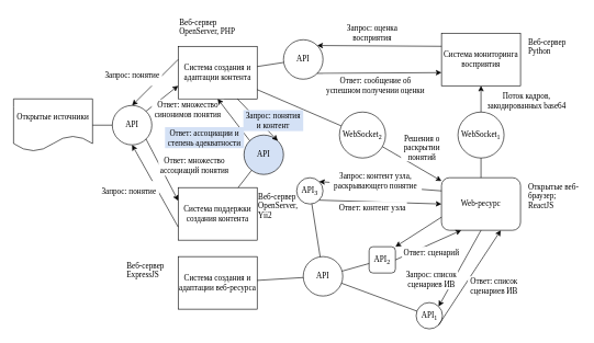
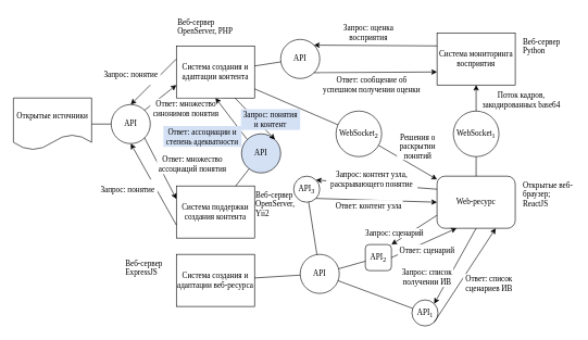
  <mxCell id="0" />
  <mxCell id="1" parent="0" />
  <mxCell id="2" value="Система создания и адаптации веб-ресурса" style="rounded=0;whiteSpace=wrap;html=1;fontFamily=Times New Roman;" vertex="1" parent="1"><mxGeometry x="270" y="390" width="120" height="80" as="geometry" /></mxCell>
  <mxCell id="3" value="Web-ресурс" style="rounded=1;whiteSpace=wrap;html=1;fontFamily=Times New Roman;" vertex="1" parent="1"><mxGeometry x="670" y="270" width="120" height="80" as="geometry" /></mxCell>
  <mxCell id="4" value="API" style="ellipse;whiteSpace=wrap;html=1;aspect=fixed;fontFamily=Times New Roman;verticalAlign=middle;" vertex="1" parent="1"><mxGeometry x="460" y="390" width="60" height="60" as="geometry" /></mxCell>
  <mxCell id="5" value="API&lt;sub&gt;1&lt;/sub&gt;" style="ellipse;whiteSpace=wrap;html=1;aspect=fixed;fontFamily=Times New Roman;verticalAlign=middle;" vertex="1" parent="1"><mxGeometry x="631.5" y="460" width="40" height="40" as="geometry" /></mxCell>
  <mxCell id="6" value="" style="endArrow=none;html=1;fontFamily=Times New Roman;" edge="1" parent="1" source="2" target="4"><mxGeometry width="50" height="50" relative="1" as="geometry"><mxPoint x="270" y="500" as="sourcePoint" /><mxPoint x="320" y="450" as="targetPoint" /></mxGeometry></mxCell>
  <mxCell id="7" value="" style="endArrow=none;html=1;fontFamily=Times New Roman;" edge="1" parent="1" source="4" target="5"><mxGeometry width="50" height="50" relative="1" as="geometry"><mxPoint x="400" y="400" as="sourcePoint" /><mxPoint x="450" y="400" as="targetPoint" /></mxGeometry></mxCell>
  <mxCell id="8" value="" style="endArrow=classic;html=1;fontFamily=Times New Roman;entryX=1;entryY=0;entryDx=0;entryDy=0;exitX=0.5;exitY=1;exitDx=0;exitDy=0;" edge="1" parent="1" source="3" target="5"><mxGeometry width="50" height="50" relative="1" as="geometry"><mxPoint x="530" y="510" as="sourcePoint" /><mxPoint x="580" y="460" as="targetPoint" /></mxGeometry></mxCell>
- <mxCell id="9" value="Запрос: список сценариев ИВ" style="text;html=1;align=center;verticalAlign=middle;whiteSpace=wrap;rounded=0;fontFamily=Times New Roman;fillColor=#ffffff;" vertex="1" parent="1"><mxGeometry x="615" y="410" width="80" height="30" as="geometry" /></mxCell>
+ <mxCell id="9" value="Запрос: список получении ИВ" style="text;html=1;align=center;verticalAlign=middle;whiteSpace=wrap;rounded=0;fontFamily=Times New Roman;fillColor=#ffffff;" vertex="1" parent="1"><mxGeometry x="615" y="410" width="80" height="30" as="geometry" /></mxCell>
  <mxCell id="10" value="" style="endArrow=classic;html=1;fontFamily=Times New Roman;entryX=0.75;entryY=1;entryDx=0;entryDy=0;exitX=1;exitY=1;exitDx=0;exitDy=0;" edge="1" parent="1" source="5" target="3"><mxGeometry width="50" height="50" relative="1" as="geometry"><mxPoint x="595.833" y="479.833" as="sourcePoint" /><mxPoint x="479.833" y="485.167" as="targetPoint" /></mxGeometry></mxCell>
  <mxCell id="11" value="Ответ: список сценариев ИВ" style="text;html=1;strokeColor=none;fillColor=#ffffff;align=center;verticalAlign=middle;whiteSpace=wrap;rounded=0;fontFamily=Times New Roman;" vertex="1" parent="1"><mxGeometry x="710" y="420" width="80" height="30" as="geometry" /></mxCell>
  <mxCell id="12" value="API&lt;sub&gt;2&lt;/sub&gt;" style="whiteSpace=wrap;html=1;aspect=fixed;fontFamily=Times New Roman;verticalAlign=middle;rounded=1;" vertex="1" parent="1"><mxGeometry x="560" y="375" width="40" height="40" as="geometry" /></mxCell>
  <mxCell id="13" value="" style="endArrow=classic;html=1;fontFamily=Times New Roman;entryX=1;entryY=0;entryDx=0;entryDy=0;exitX=0;exitY=0.75;exitDx=0;exitDy=0;" edge="1" parent="1" source="3" target="12"><mxGeometry width="50" height="50" relative="1" as="geometry"><mxPoint x="629.833" y="209.833" as="sourcePoint" /><mxPoint x="513.833" y="255.167" as="targetPoint" /></mxGeometry></mxCell>
+ <mxCell id="14" value="Запрос: сценарий" style="text;html=1;align=center;verticalAlign=middle;whiteSpace=wrap;rounded=0;fontFamily=Times New Roman;fillColor=#ffffff;" vertex="1" parent="1"><mxGeometry x="555" y="350" width="100" height="15" as="geometry" /></mxCell>
  <mxCell id="15" value="" style="endArrow=classic;html=1;fontFamily=Times New Roman;entryX=0.25;entryY=1;entryDx=0;entryDy=0;exitX=1;exitY=0.5;exitDx=0;exitDy=0;" edge="1" parent="1" source="12" target="3"><mxGeometry width="50" height="50" relative="1" as="geometry"><mxPoint x="564.333" y="414.333" as="sourcePoint" /><mxPoint x="740.333" y="360.333" as="targetPoint" /></mxGeometry></mxCell>
  <mxCell id="16" value="Ответ: сценарий" style="text;html=1;strokeColor=none;fillColor=#ffffff;align=center;verticalAlign=middle;whiteSpace=wrap;rounded=0;fontFamily=Times New Roman;" vertex="1" parent="1"><mxGeometry x="610" y="375" width="90" height="20" as="geometry" /></mxCell>
  <mxCell id="17" value="" style="endArrow=none;html=1;fontFamily=Times New Roman;" edge="1" parent="1" source="4" target="12"><mxGeometry width="50" height="50" relative="1" as="geometry"><mxPoint x="510" y="400" as="sourcePoint" /><mxPoint x="530" y="400" as="targetPoint" /></mxGeometry></mxCell>
  <mxCell id="18" value="Система мониторинга восприятия" style="rounded=0;whiteSpace=wrap;html=1;fontFamily=Times New Roman;" vertex="1" parent="1"><mxGeometry x="670" y="50" width="120" height="80" as="geometry" /></mxCell>
  <mxCell id="19" value="WebSocket&lt;sub&gt;1&lt;/sub&gt;" style="ellipse;whiteSpace=wrap;html=1;aspect=fixed;fontFamily=Times New Roman;verticalAlign=middle;" vertex="1" parent="1"><mxGeometry x="695" y="170" width="70" height="70" as="geometry" /></mxCell>
  <mxCell id="20" value="" style="endArrow=classic;html=1;fontFamily=Times New Roman;" edge="1" parent="1" source="19" target="18"><mxGeometry width="50" height="50" relative="1" as="geometry"><mxPoint x="600" y="200" as="sourcePoint" /><mxPoint x="650" y="150" as="targetPoint" /></mxGeometry></mxCell>
  <mxCell id="21" value="Поток кадров, закодированных base64" style="text;html=1;align=center;verticalAlign=middle;whiteSpace=wrap;rounded=0;fontFamily=Times New Roman;fillColor=#ffffff;" vertex="1" parent="1"><mxGeometry x="737" y="135" width="125" height="35" as="geometry" /></mxCell>
  <mxCell id="22" value="Система создания и адаптации контента" style="rounded=0;whiteSpace=wrap;html=1;fontFamily=Times New Roman;" vertex="1" parent="1"><mxGeometry x="270" y="70" width="120" height="80" as="geometry" /></mxCell>
  <mxCell id="23" value="API" style="ellipse;whiteSpace=wrap;html=1;aspect=fixed;fontFamily=Times New Roman;verticalAlign=middle;" vertex="1" parent="1"><mxGeometry x="430" y="60" width="60" height="60" as="geometry" /></mxCell>
  <mxCell id="24" value="" style="endArrow=none;html=1;fontFamily=Times New Roman;" edge="1" parent="1" source="22" target="23"><mxGeometry width="50" height="50" relative="1" as="geometry"><mxPoint x="405" y="170.214" as="sourcePoint" /><mxPoint x="455.076" y="166.637" as="targetPoint" /></mxGeometry></mxCell>
  <mxCell id="25" value="" style="endArrow=classic;html=1;fontFamily=Times New Roman;entryX=1;entryY=0;entryDx=0;entryDy=0;exitX=0;exitY=0.25;exitDx=0;exitDy=0;" edge="1" parent="1" source="18" target="23"><mxGeometry width="50" height="50" relative="1" as="geometry"><mxPoint x="655.833" y="19.833" as="sourcePoint" /><mxPoint x="509.833" y="20.5" as="targetPoint" /></mxGeometry></mxCell>
  <mxCell id="26" value="" style="endArrow=classic;html=1;fontFamily=Times New Roman;entryX=0;entryY=0.75;entryDx=0;entryDy=0;exitX=1;exitY=1;exitDx=0;exitDy=0;" edge="1" parent="1" source="23" target="18"><mxGeometry width="50" height="50" relative="1" as="geometry"><mxPoint x="659.333" y="161.333" as="sourcePoint" /><mxPoint x="470" y="160" as="targetPoint" /></mxGeometry></mxCell>
  <mxCell id="27" value="Запрос: оценка восприятия" style="text;html=1;align=center;verticalAlign=middle;whiteSpace=wrap;rounded=0;fontFamily=Times New Roman;fillColor=#ffffff;" vertex="1" parent="1"><mxGeometry x="515" y="32.5" width="100" height="35" as="geometry" /></mxCell>
  <mxCell id="28" value="Ответ: сообщение об успешном получении оценки" style="text;html=1;strokeColor=none;fillColor=#ffffff;align=center;verticalAlign=middle;whiteSpace=wrap;rounded=0;fontFamily=Times New Roman;" vertex="1" parent="1"><mxGeometry x="490" y="112.5" width="160" height="35" as="geometry" /></mxCell>
  <mxCell id="29" value="" style="endArrow=classic;html=1;fontFamily=Times New Roman;" edge="1" parent="1" source="30" target="3"><mxGeometry width="50" height="50" relative="1" as="geometry"><mxPoint x="420.5" y="200.5" as="sourcePoint" /><mxPoint x="510" y="210" as="targetPoint" /></mxGeometry></mxCell>
  <mxCell id="30" value="WebSocket&lt;sub&gt;2&lt;/sub&gt;" style="ellipse;whiteSpace=wrap;html=1;aspect=fixed;fontFamily=Times New Roman;verticalAlign=middle;" vertex="1" parent="1"><mxGeometry x="515" y="170" width="70" height="70" as="geometry" /></mxCell>
  <mxCell id="31" value="" style="endArrow=none;html=1;fontFamily=Times New Roman;" edge="1" parent="1" source="19" target="3"><mxGeometry width="50" height="50" relative="1" as="geometry"><mxPoint x="435" y="243.714" as="sourcePoint" /><mxPoint x="485.076" y="240.137" as="targetPoint" /></mxGeometry></mxCell>
  <mxCell id="32" value="" style="endArrow=none;html=1;fontFamily=Times New Roman;" edge="1" parent="1" source="22" target="30"><mxGeometry width="50" height="50" relative="1" as="geometry"><mxPoint x="740" y="240" as="sourcePoint" /><mxPoint x="740" y="280" as="targetPoint" /></mxGeometry></mxCell>
  <mxCell id="33" value="API&lt;sub&gt;3&lt;/sub&gt;" style="ellipse;whiteSpace=wrap;html=1;aspect=fixed;fontFamily=Times New Roman;verticalAlign=middle;" vertex="1" parent="1"><mxGeometry x="450" y="270" width="40" height="40" as="geometry" /></mxCell>
  <mxCell id="34" value="" style="endArrow=none;html=1;fontFamily=Times New Roman;" edge="1" parent="1" source="4" target="33"><mxGeometry width="50" height="50" relative="1" as="geometry"><mxPoint x="514.992" y="404.014" as="sourcePoint" /><mxPoint x="530.077" y="377.365" as="targetPoint" /></mxGeometry></mxCell>
  <mxCell id="35" value="Решения о раскрытии понятий" style="text;html=1;align=center;verticalAlign=middle;whiteSpace=wrap;rounded=0;fontFamily=Times New Roman;fillColor=#ffffff;" vertex="1" parent="1"><mxGeometry x="608.5" y="205" width="63" height="40" as="geometry" /></mxCell>
  <mxCell id="36" value="" style="endArrow=classic;html=1;fontFamily=Times New Roman;entryX=1;entryY=0;entryDx=0;entryDy=0;exitX=0;exitY=0.25;exitDx=0;exitDy=0;" edge="1" parent="1" source="3" target="33"><mxGeometry width="50" height="50" relative="1" as="geometry"><mxPoint x="905.833" y="219.833" as="sourcePoint" /><mxPoint x="779.833" y="245.167" as="targetPoint" /></mxGeometry></mxCell>
  <mxCell id="37" value="Запрос: контент узла, раскрывающего понятие" style="text;html=1;align=center;verticalAlign=middle;whiteSpace=wrap;rounded=0;fontFamily=Times New Roman;fillColor=#ffffff;" vertex="1" parent="1"><mxGeometry x="500" y="259" width="140" height="32" as="geometry" /></mxCell>
  <mxCell id="38" value="" style="endArrow=classic;html=1;fontFamily=Times New Roman;entryX=0;entryY=0.5;entryDx=0;entryDy=0;exitX=1;exitY=1;exitDx=0;exitDy=0;" edge="1" parent="1" source="33" target="3"><mxGeometry width="50" height="50" relative="1" as="geometry"><mxPoint x="589" y="484.333" as="sourcePoint" /><mxPoint x="740.333" y="360.333" as="targetPoint" /></mxGeometry></mxCell>
  <mxCell id="39" value="Ответ: контент узла" style="text;html=1;strokeColor=none;fillColor=#ffffff;align=center;verticalAlign=middle;whiteSpace=wrap;rounded=0;fontFamily=Times New Roman;" vertex="1" parent="1"><mxGeometry x="512.5" y="306.5" width="105" height="20" as="geometry" /></mxCell>
  <mxCell id="40" value="Система поддержки создания контента" style="rounded=0;whiteSpace=wrap;html=1;fontFamily=Times New Roman;" vertex="1" parent="1"><mxGeometry x="270" y="285" width="120" height="80" as="geometry" /></mxCell>
  <mxCell id="41" value="Открытые источники" style="shape=document;whiteSpace=wrap;html=1;boundedLbl=1;fillColor=#ffffff;fontFamily=Times New Roman;" vertex="1" parent="1"><mxGeometry x="20" y="150" width="120" height="80" as="geometry" /></mxCell>
  <mxCell id="42" value="API" style="ellipse;whiteSpace=wrap;html=1;aspect=fixed;fontFamily=Times New Roman;verticalAlign=middle;" vertex="1" parent="1"><mxGeometry x="170" y="160" width="60" height="60" as="geometry" /></mxCell>
  <mxCell id="43" value="" style="endArrow=none;html=1;fontFamily=Times New Roman;" edge="1" parent="1" source="41" target="42"><mxGeometry width="50" height="50" relative="1" as="geometry"><mxPoint x="400" y="110.769" as="sourcePoint" /><mxPoint x="440.349" y="104.562" as="targetPoint" /></mxGeometry></mxCell>
  <mxCell id="44" value="" style="endArrow=classic;html=1;fontFamily=Times New Roman;entryX=0.5;entryY=0;entryDx=0;entryDy=0;exitX=0;exitY=0.25;exitDx=0;exitDy=0;" edge="1" parent="1" source="22" target="42"><mxGeometry width="50" height="50" relative="1" as="geometry"><mxPoint x="491" y="121" as="sourcePoint" /><mxPoint x="680.333" y="120.333" as="targetPoint" /></mxGeometry></mxCell>
  <mxCell id="45" value="" style="endArrow=classic;html=1;fontFamily=Times New Roman;entryX=0;entryY=0.75;entryDx=0;entryDy=0;exitX=1;exitY=0;exitDx=0;exitDy=0;" edge="1" parent="1" source="42" target="22"><mxGeometry width="50" height="50" relative="1" as="geometry"><mxPoint x="280" y="180" as="sourcePoint" /><mxPoint x="210.333" y="170.333" as="targetPoint" /></mxGeometry></mxCell>
  <mxCell id="46" value="" style="endArrow=classic;html=1;fontFamily=Times New Roman;entryX=0.5;entryY=1;entryDx=0;entryDy=0;exitX=0;exitY=0.75;exitDx=0;exitDy=0;" edge="1" parent="1" source="40" target="42"><mxGeometry width="50" height="50" relative="1" as="geometry"><mxPoint x="160" y="310" as="sourcePoint" /><mxPoint x="220" y="260" as="targetPoint" /></mxGeometry></mxCell>
  <mxCell id="47" value="" style="endArrow=classic;html=1;fontFamily=Times New Roman;entryX=0;entryY=0.25;entryDx=0;entryDy=0;exitX=1;exitY=1;exitDx=0;exitDy=0;" edge="1" parent="1" source="42" target="40"><mxGeometry width="50" height="50" relative="1" as="geometry"><mxPoint x="300.333" y="120.333" as="sourcePoint" /><mxPoint x="230.333" y="190.333" as="targetPoint" /></mxGeometry></mxCell>
  <mxCell id="48" value="Запрос: понятие" style="text;html=1;align=center;verticalAlign=middle;whiteSpace=wrap;rounded=0;fontFamily=Times New Roman;fillColor=#ffffff;" vertex="1" parent="1"><mxGeometry x="154.5" y="98" width="91" height="32" as="geometry" /></mxCell>
  <mxCell id="49" value="Ответ: множество синонимов понятия" style="text;html=1;align=center;verticalAlign=middle;whiteSpace=wrap;rounded=0;fontFamily=Times New Roman;fillColor=#ffffff;" vertex="1" parent="1"><mxGeometry x="230" y="151" width="110" height="32" as="geometry" /></mxCell>
  <mxCell id="50" value="Ответ: множество ассоциаций понятия" style="text;html=1;align=center;verticalAlign=middle;whiteSpace=wrap;rounded=0;fontFamily=Times New Roman;fillColor=#ffffff;" vertex="1" parent="1"><mxGeometry x="240" y="235" width="110" height="32" as="geometry" /></mxCell>
  <mxCell id="51" value="Запрос: понятие" style="text;html=1;align=center;verticalAlign=middle;whiteSpace=wrap;rounded=0;fontFamily=Times New Roman;fillColor=#ffffff;" vertex="1" parent="1"><mxGeometry x="150" y="275" width="91" height="32" as="geometry" /></mxCell>
  <mxCell id="52" value="API" style="ellipse;whiteSpace=wrap;html=1;aspect=fixed;fontFamily=Times New Roman;verticalAlign=middle;fillColor=#D4E1F5;" vertex="1" parent="1"><mxGeometry x="370" y="205" width="60" height="60" as="geometry" /></mxCell>
  <mxCell id="53" value="" style="endArrow=none;html=1;fontFamily=Times New Roman;" edge="1" parent="1" source="40" target="52"><mxGeometry width="50" height="50" relative="1" as="geometry"><mxPoint x="400" y="110.769" as="sourcePoint" /><mxPoint x="440.349" y="104.562" as="targetPoint" /></mxGeometry></mxCell>
  <mxCell id="54" value="" style="endArrow=classic;html=1;fontFamily=Times New Roman;entryX=1;entryY=0;entryDx=0;entryDy=0;exitX=0.75;exitY=1;exitDx=0;exitDy=0;" edge="1" parent="1" source="22" target="52"><mxGeometry width="50" height="50" relative="1" as="geometry"><mxPoint x="280.333" y="100.333" as="sourcePoint" /><mxPoint x="210.333" y="170.333" as="targetPoint" /></mxGeometry></mxCell>
  <mxCell id="55" value="Запрос: понятия и контент" style="text;html=1;align=center;verticalAlign=middle;whiteSpace=wrap;rounded=0;fontFamily=Times New Roman;fillColor=#D4E1F5;" vertex="1" parent="1"><mxGeometry x="369" y="167" width="91" height="32" as="geometry" /></mxCell>
  <mxCell id="56" value="" style="endArrow=classic;html=1;fontFamily=Times New Roman;entryX=0.5;entryY=1;entryDx=0;entryDy=0;exitX=0;exitY=0;exitDx=0;exitDy=0;" edge="1" parent="1" source="52" target="22"><mxGeometry width="50" height="50" relative="1" as="geometry"><mxPoint x="231" y="179" as="sourcePoint" /><mxPoint x="280.333" y="140.333" as="targetPoint" /></mxGeometry></mxCell>
  <mxCell id="57" value="Ответ: ассоциации и степень адекватности" style="text;html=1;align=center;verticalAlign=middle;whiteSpace=wrap;rounded=0;fontFamily=Times New Roman;fillColor=#D4E1F5;" vertex="1" parent="1"><mxGeometry x="250" y="193" width="120" height="32" as="geometry" /></mxCell>
  <mxCell id="58" value="Веб-сервер ExpressJS" style="text;html=1;strokeColor=none;fillColor=none;align=left;verticalAlign=top;whiteSpace=wrap;rounded=0;fontFamily=Times New Roman;" vertex="1" parent="1"><mxGeometry x="190" y="390" width="80" height="80" as="geometry" /></mxCell>
  <mxCell id="59" value="Открытые веб-браузер;&lt;br&gt;ReactJS&lt;br&gt;" style="text;html=1;strokeColor=none;fillColor=none;align=left;verticalAlign=top;whiteSpace=wrap;rounded=0;fontFamily=Times New Roman;" vertex="1" parent="1"><mxGeometry x="799.5" y="270" width="80" height="80" as="geometry" /></mxCell>
  <mxCell id="60" value="Веб-сервер Python" style="text;html=1;strokeColor=none;fillColor=none;align=left;verticalAlign=top;whiteSpace=wrap;rounded=0;fontFamily=Times New Roman;" vertex="1" parent="1"><mxGeometry x="800" y="50" width="80" height="80" as="geometry" /></mxCell>
  <mxCell id="61" value="Веб-сервер OpenServer, Yii2" style="text;html=1;strokeColor=none;fillColor=none;align=left;verticalAlign=top;whiteSpace=wrap;rounded=0;fontFamily=Times New Roman;" vertex="1" parent="1"><mxGeometry x="390" y="285" width="60" height="80" as="geometry" /></mxCell>
  <mxCell id="62" value="Веб-сервер OpenServer, PHP" style="text;html=1;strokeColor=none;fillColor=none;align=left;verticalAlign=top;whiteSpace=wrap;rounded=0;fontFamily=Times New Roman;" vertex="1" parent="1"><mxGeometry x="270" y="20" width="120" height="48" as="geometry" /></mxCell>
